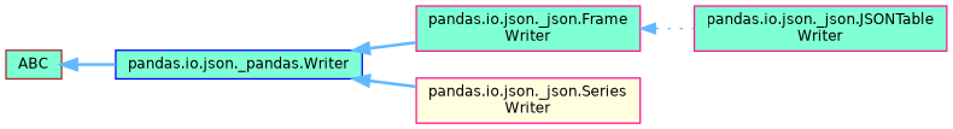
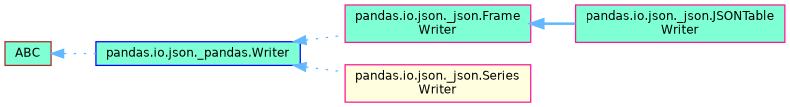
  digraph {
    rankdir=LR
    node [color=deeppink fillcolor=aquamarine fontname=Helvetica fontsize=10 shape=box style=filled]
    edge [color=steelblue1 dir=back fontname=Helvetica fontsize=10 labelfontname=Helvetica labelfontsize=10 style=bold]
    n1 [color=blue fontcolor=black height=0.2 label="pandas.io.json._pandas.Writer" width=0.4]
    n2 [height=0.2 label="pandas.io.json._json.Frame\lWriter" width=0.4]
    n3 [fillcolor=lightyellow height=0.2 label="pandas.io.json._json.Series\lWriter" width=0.4]
    n4 [height=0.2 label="pandas.io.json._json.JSONTable\lWriter" width=0.4]
    n5 [color=brown height=0.2 label=ABC width=0.4]
-   n1 -> n2
-   n1 -> n3
-   n2 -> n4 [style=dotted]
-   n5 -> n1
+   n1 -> n2 [style=dotted]
+   n1 -> n3 [style=dotted]
+   n2 -> n4
+   n5 -> n1 [style=dotted]
  }
